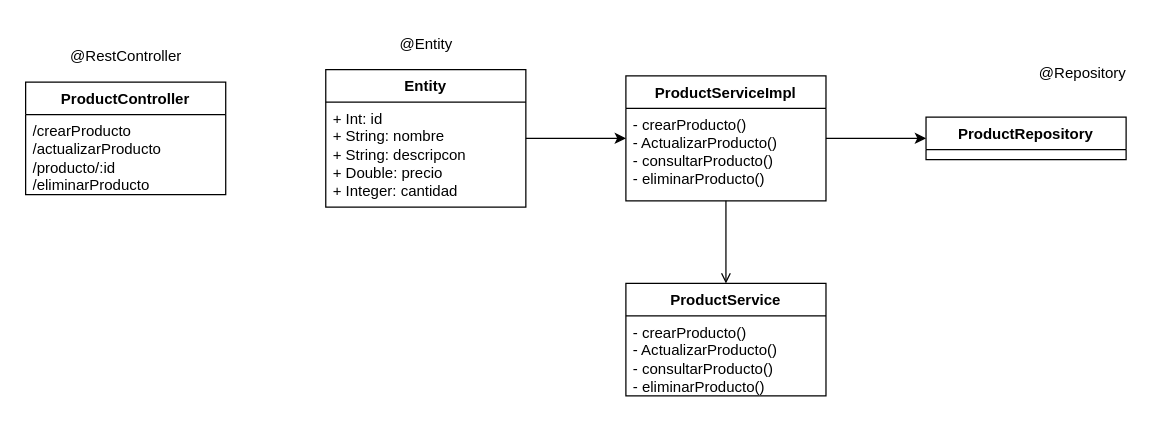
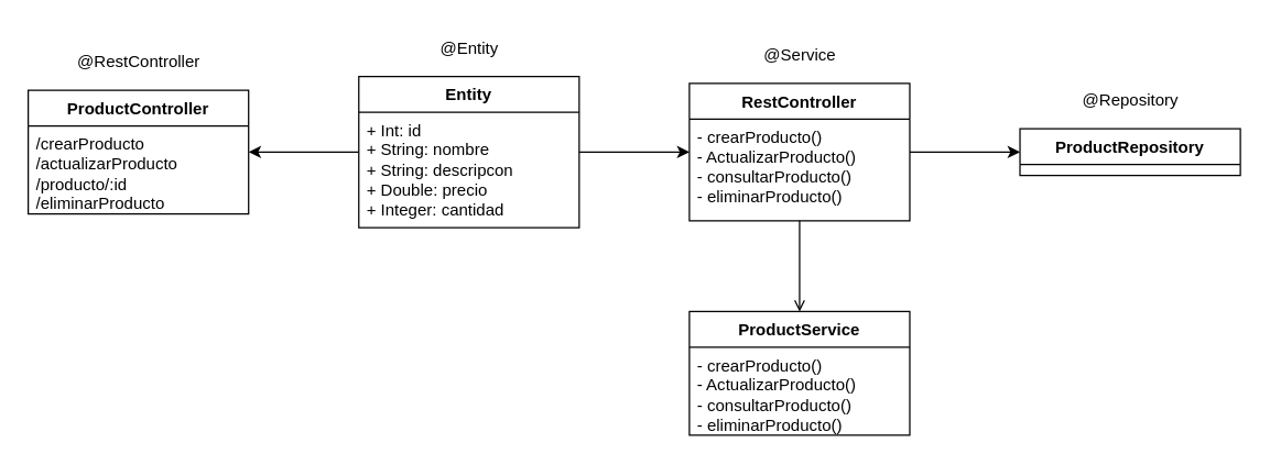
  <mxCell id="0" />
  <mxCell id="1" parent="0" />
+ <mxCell id="2" value="" style="edgeStyle=orthogonalEdgeStyle;rounded=0;orthogonalLoop=1;jettySize=auto;html=1;" edge="1" parent="1" source="4" target="7"><mxGeometry relative="1" as="geometry" /></mxCell>
  <mxCell id="3" value="" style="edgeStyle=orthogonalEdgeStyle;rounded=0;orthogonalLoop=1;jettySize=auto;html=1;" edge="1" parent="1" source="4" target="11"><mxGeometry relative="1" as="geometry" /></mxCell>
  <mxCell id="4" value="Entity" style="swimlane;fontStyle=1;align=center;verticalAlign=top;childLayout=stackLayout;horizontal=1;startSize=26;horizontalStack=0;resizeParent=1;resizeParentMax=0;resizeLast=0;collapsible=1;marginBottom=0;whiteSpace=wrap;html=1;" vertex="1" parent="1"><mxGeometry x="260" y="55" width="160" height="110" as="geometry" /></mxCell>
  <mxCell id="5" value="+ Int: id&lt;br&gt;+ String: nombre&lt;br&gt;+ String: descripcon&lt;br&gt;+ Double: precio&lt;br&gt;+ Integer: cantidad" style="text;strokeColor=none;fillColor=none;align=left;verticalAlign=top;spacingLeft=4;spacingRight=4;overflow=hidden;rotatable=0;points=[[0,0.5],[1,0.5]];portConstraint=eastwest;whiteSpace=wrap;html=1;" vertex="1" parent="4"><mxGeometry y="26" width="160" height="84" as="geometry" /></mxCell>
  <mxCell id="6" value="@Entity" style="text;html=1;align=center;verticalAlign=middle;resizable=0;points=[];autosize=1;strokeColor=none;fillColor=none;" vertex="1" parent="1"><mxGeometry x="305" y="20" width="70" height="30" as="geometry" /></mxCell>
  <mxCell id="7" value="ProductController" style="swimlane;fontStyle=1;align=center;verticalAlign=top;childLayout=stackLayout;horizontal=1;startSize=26;horizontalStack=0;resizeParent=1;resizeParentMax=0;resizeLast=0;collapsible=1;marginBottom=0;whiteSpace=wrap;html=1;" vertex="1" parent="1"><mxGeometry x="20" y="65" width="160" height="90" as="geometry" /></mxCell>
  <mxCell id="8" value="/crearProducto&lt;br&gt;/actualizarProducto&lt;br&gt;/producto/:id&lt;br&gt;/eliminarProducto" style="text;strokeColor=none;fillColor=none;align=left;verticalAlign=top;spacingLeft=4;spacingRight=4;overflow=hidden;rotatable=0;points=[[0,0.5],[1,0.5]];portConstraint=eastwest;whiteSpace=wrap;html=1;" vertex="1" parent="7"><mxGeometry y="26" width="160" height="64" as="geometry" /></mxCell>
  <mxCell id="9" value="" style="edgeStyle=orthogonalEdgeStyle;rounded=0;orthogonalLoop=1;jettySize=auto;html=1;endArrow=open;" edge="1" parent="1" source="11" target="13"><mxGeometry relative="1" as="geometry" /></mxCell>
  <mxCell id="10" value="" style="edgeStyle=orthogonalEdgeStyle;rounded=0;orthogonalLoop=1;jettySize=auto;html=1;" edge="1" parent="1" source="11" target="15"><mxGeometry relative="1" as="geometry" /></mxCell>
- <mxCell id="11" value="ProductServiceImpl" style="swimlane;fontStyle=1;align=center;verticalAlign=top;childLayout=stackLayout;horizontal=1;startSize=26;horizontalStack=0;resizeParent=1;resizeParentMax=0;resizeLast=0;collapsible=1;marginBottom=0;whiteSpace=wrap;html=1;" vertex="1" parent="1"><mxGeometry x="500" y="60" width="160" height="100" as="geometry" /></mxCell>
+ <mxCell id="11" value="RestController" style="swimlane;fontStyle=1;align=center;verticalAlign=top;childLayout=stackLayout;horizontal=1;startSize=26;horizontalStack=0;resizeParent=1;resizeParentMax=0;resizeLast=0;collapsible=1;marginBottom=0;whiteSpace=wrap;html=1;" vertex="1" parent="1"><mxGeometry x="500" y="60" width="160" height="100" as="geometry" /></mxCell>
  <mxCell id="12" value="- crearProducto()&lt;br style=&quot;border-color: var(--border-color);&quot;&gt;- ActualizarProducto()&lt;br style=&quot;border-color: var(--border-color);&quot;&gt;- consultarProducto()&lt;br style=&quot;border-color: var(--border-color);&quot;&gt;- eliminarProducto()" style="text;strokeColor=none;fillColor=none;align=left;verticalAlign=top;spacingLeft=4;spacingRight=4;overflow=hidden;rotatable=0;points=[[0,0.5],[1,0.5]];portConstraint=eastwest;whiteSpace=wrap;html=1;" vertex="1" parent="11"><mxGeometry y="26" width="160" height="74" as="geometry" /></mxCell>
  <mxCell id="13" value="ProductService" style="swimlane;fontStyle=1;align=center;verticalAlign=top;childLayout=stackLayout;horizontal=1;startSize=26;horizontalStack=0;resizeParent=1;resizeParentMax=0;resizeLast=0;collapsible=1;marginBottom=0;whiteSpace=wrap;html=1;" vertex="1" parent="1"><mxGeometry x="500" y="226" width="160" height="90" as="geometry" /></mxCell>
  <mxCell id="14" value="- crearProducto()&lt;br style=&quot;border-color: var(--border-color);&quot;&gt;- ActualizarProducto()&lt;br style=&quot;border-color: var(--border-color);&quot;&gt;- consultarProducto()&lt;br style=&quot;border-color: var(--border-color);&quot;&gt;- eliminarProducto()" style="text;strokeColor=none;fillColor=none;align=left;verticalAlign=top;spacingLeft=4;spacingRight=4;overflow=hidden;rotatable=0;points=[[0,0.5],[1,0.5]];portConstraint=eastwest;whiteSpace=wrap;html=1;" vertex="1" parent="13"><mxGeometry y="26" width="160" height="64" as="geometry" /></mxCell>
  <mxCell id="15" value="ProductRepository" style="swimlane;fontStyle=1;align=center;verticalAlign=top;childLayout=stackLayout;horizontal=1;startSize=26;horizontalStack=0;resizeParent=1;resizeParentMax=0;resizeLast=0;collapsible=1;marginBottom=0;whiteSpace=wrap;html=1;" vertex="1" parent="1"><mxGeometry x="740" y="93" width="160" height="34" as="geometry" /></mxCell>
- <mxCell id="17" value="@Repository" style="text;html=1;align=center;verticalAlign=middle;resizable=0;points=[];autosize=1;strokeColor=none;fillColor=none;" vertex="1" parent="1"><mxGeometry x="820" y="43" width="90" height="30" as="geometry" /></mxCell>
+ <mxCell id="16" value="@Service" style="text;html=1;align=center;verticalAlign=middle;resizable=0;points=[];autosize=1;strokeColor=none;fillColor=none;" vertex="1" parent="1"><mxGeometry x="540" y="25" width="80" height="30" as="geometry" /></mxCell>
+ <mxCell id="17" value="@Repository" style="text;html=1;align=center;verticalAlign=middle;resizable=0;points=[];autosize=1;strokeColor=none;fillColor=none;" vertex="1" parent="1"><mxGeometry x="775" y="58" width="90" height="30" as="geometry" /></mxCell>
  <mxCell id="18" value="@RestController" style="text;html=1;align=center;verticalAlign=middle;resizable=0;points=[];autosize=1;strokeColor=none;fillColor=none;" vertex="1" parent="1"><mxGeometry x="45" y="30" width="110" height="30" as="geometry" /></mxCell>
